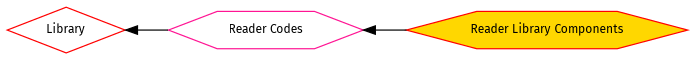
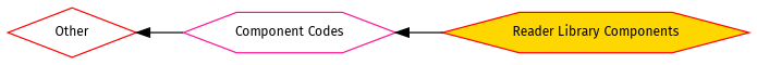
  digraph {
    fontname="Fira Sans"
    rankdir=LR
    node [color=red fillcolor=white fontname="Fira Sans" fontsize=10 shape=hexagon style=filled]
    edge [dir=back fontname="Fira Sans" fontsize=10 labelfontname=Helvetica labelfontsize=10 shape=plaintext style=solid]
-   n1 [color=deeppink fontcolor=black height=0.2 label="Reader Codes" width=0.4]
+   n1 [color=deeppink fontcolor=black height=0.2 label="Component Codes" width=0.4]
    n2 [fillcolor=gold height=0.2 label="Reader Library Components" width=0.4]
-   n3 [height=0.2 label=Library shape=diamond width=0.4]
+   n3 [height=0.2 label=Other shape=diamond width=0.4]
    n1 -> n2
    n3 -> n1
  }
